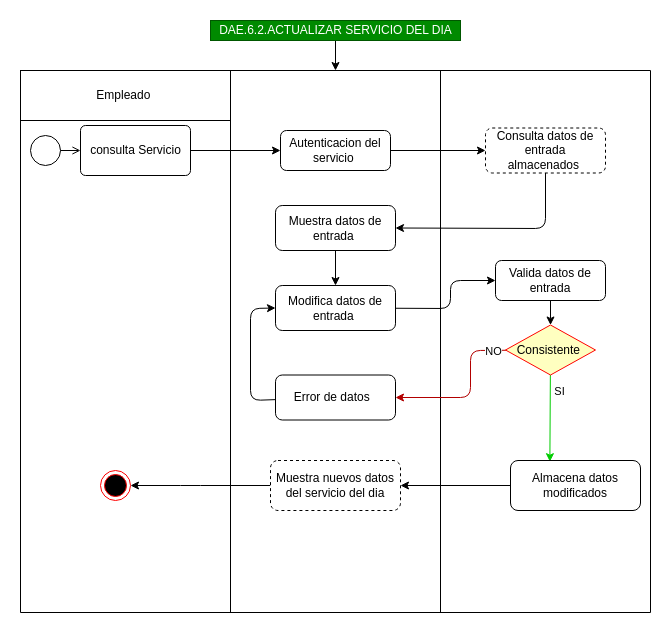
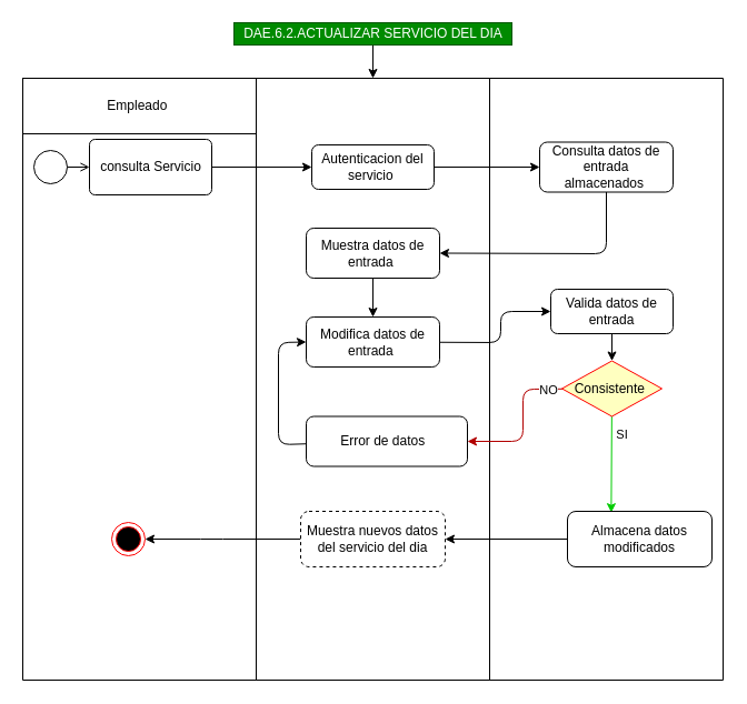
  <mxCell id="0" />
  <mxCell id="1" parent="0" />
  <mxCell id="2" value="" style="shape=table;startSize=0;container=1;collapsible=0;childLayout=tableLayout;" parent="1" vertex="1"><mxGeometry x="20" y="70" width="630" height="542" as="geometry" /></mxCell>
  <mxCell id="3" value="" style="shape=partialRectangle;collapsible=0;dropTarget=0;pointerEvents=0;fillColor=none;top=0;left=0;bottom=0;right=0;points=[[0,0.5],[1,0.5]];portConstraint=eastwest;" parent="2" vertex="1"><mxGeometry width="630" height="50" as="geometry" /></mxCell>
  <mxCell id="4" value="Empleado&amp;nbsp;" style="shape=partialRectangle;html=1;whiteSpace=wrap;connectable=0;overflow=hidden;fillColor=none;top=0;left=0;bottom=0;right=0;pointerEvents=1;" parent="3" vertex="1"><mxGeometry width="210" height="50" as="geometry"><mxRectangle width="210" height="50" as="alternateBounds" /></mxGeometry></mxCell>
  <mxCell id="5" value="" style="shape=partialRectangle;collapsible=0;dropTarget=0;pointerEvents=0;fillColor=none;top=0;left=0;bottom=0;right=0;points=[[0,0.5],[1,0.5]];portConstraint=eastwest;" parent="2" vertex="1"><mxGeometry y="50" width="630" height="492" as="geometry" /></mxCell>
  <mxCell id="6" value="" style="shape=partialRectangle;html=1;whiteSpace=wrap;connectable=0;overflow=hidden;fillColor=none;top=0;left=0;bottom=0;right=0;pointerEvents=1;" parent="5" vertex="1"><mxGeometry width="210" height="492" as="geometry"><mxRectangle width="210" height="492" as="alternateBounds" /></mxGeometry></mxCell>
  <mxCell id="7" value="" style="shape=partialRectangle;html=1;whiteSpace=wrap;connectable=0;overflow=hidden;fillColor=none;top=0;left=0;bottom=0;right=0;pointerEvents=1;" parent="5" vertex="1"><mxGeometry x="210" width="210" height="492" as="geometry"><mxRectangle width="210" height="492" as="alternateBounds" /></mxGeometry></mxCell>
  <mxCell id="8" value="" style="shape=partialRectangle;html=1;whiteSpace=wrap;connectable=0;overflow=hidden;fillColor=none;top=0;left=0;bottom=0;right=0;pointerEvents=1;" parent="5" vertex="1"><mxGeometry x="420" width="210" height="492" as="geometry"><mxRectangle width="210" height="492" as="alternateBounds" /></mxGeometry></mxCell>
  <mxCell id="9" style="edgeStyle=none;html=1;entryX=0;entryY=0.5;entryDx=0;entryDy=0;" parent="1" source="10" target="25" edge="1"><mxGeometry relative="1" as="geometry" /></mxCell>
  <mxCell id="10" value="Autenticacion del servicio&amp;nbsp;" style="rounded=1;whiteSpace=wrap;html=1;fillColor=#FFFFFF;fontColor=#000000;" parent="1" vertex="1"><mxGeometry x="280" y="130" width="110" height="40" as="geometry" /></mxCell>
  <mxCell id="11" style="edgeStyle=none;html=1;" parent="1" source="12" target="10" edge="1"><mxGeometry relative="1" as="geometry" /></mxCell>
  <mxCell id="12" value="&lt;span style=&quot;color: rgb(0 , 0 , 0)&quot;&gt;&amp;nbsp;consulta Servicio&amp;nbsp;&lt;/span&gt;" style="html=1;align=center;verticalAlign=middle;rounded=1;absoluteArcSize=1;arcSize=10;dashed=0;fillColor=#FFFFFF;" parent="1" vertex="1"><mxGeometry x="80" y="125" width="110" height="50" as="geometry" /></mxCell>
  <mxCell id="13" value="" style="ellipse;html=1;fillColor=#FFFFFF;" parent="1" vertex="1"><mxGeometry x="30" y="135" width="30" height="30" as="geometry" /></mxCell>
  <mxCell id="14" value="" style="endArrow=open;html=1;rounded=0;align=center;verticalAlign=top;endFill=0;labelBackgroundColor=none;endSize=6;entryX=0;entryY=0.5;entryDx=0;entryDy=0;" parent="1" source="13" target="12" edge="1"><mxGeometry relative="1" as="geometry"><mxPoint x="90" y="135" as="targetPoint" /></mxGeometry></mxCell>
  <mxCell id="15" value="" style="ellipse;html=1;shape=endState;fillColor=#000000;strokeColor=#ff0000;" parent="1" vertex="1"><mxGeometry x="100" y="470" width="30" height="30" as="geometry" /></mxCell>
  <mxCell id="16" value="" style="edgeStyle=none;html=1;" parent="1" source="17" target="3" edge="1"><mxGeometry relative="1" as="geometry" /></mxCell>
  <mxCell id="17" value="DAE.6.2.ACTUALIZAR SERVICIO DEL DIA" style="text;html=1;resizable=0;autosize=1;align=center;verticalAlign=middle;points=[];rounded=0;fillColor=#008a00;fontColor=#ffffff;strokeColor=#005700;" parent="1" vertex="1"><mxGeometry x="210" y="20" width="250" height="20" as="geometry" /></mxCell>
  <mxCell id="18" style="edgeStyle=none;html=1;entryX=1;entryY=0.5;entryDx=0;entryDy=0;" parent="1" source="19" target="15" edge="1"><mxGeometry relative="1" as="geometry"><Array as="points"><mxPoint x="190" y="485" /></Array><mxPoint x="120" y="422" as="targetPoint" /></mxGeometry></mxCell>
  <mxCell id="19" value="Muestra nuevos datos del servicio del dia" style="whiteSpace=wrap;html=1;fillColor=#FFFFFF;fontColor=#000000;rounded=1;dashed=1;" parent="1" vertex="1"><mxGeometry x="270" y="460" width="130" height="50" as="geometry" /></mxCell>
  <mxCell id="20" style="edgeStyle=none;html=1;entryX=0.5;entryY=0;entryDx=0;entryDy=0;" parent="1" source="21" target="23" edge="1"><mxGeometry relative="1" as="geometry" /></mxCell>
  <mxCell id="21" value="Muestra datos de entrada&amp;nbsp;" style="whiteSpace=wrap;html=1;fillColor=#FFFFFF;fontColor=#000000;rounded=1;" parent="1" vertex="1"><mxGeometry x="275" y="205" width="120" height="45" as="geometry" /></mxCell>
  <mxCell id="22" style="edgeStyle=none;html=1;entryX=0;entryY=0.5;entryDx=0;entryDy=0;" parent="1" source="23" target="27" edge="1"><mxGeometry relative="1" as="geometry"><mxPoint x="490" y="275" as="targetPoint" /><Array as="points"><mxPoint x="450" y="308" /><mxPoint x="450" y="280" /></Array></mxGeometry></mxCell>
  <mxCell id="23" value="Modifica datos de entrada&amp;nbsp;" style="whiteSpace=wrap;html=1;fillColor=#FFFFFF;fontColor=#000000;rounded=1;" parent="1" vertex="1"><mxGeometry x="275" y="285" width="120" height="45" as="geometry" /></mxCell>
  <mxCell id="24" style="edgeStyle=none;html=1;entryX=1;entryY=0.5;entryDx=0;entryDy=0;" parent="1" source="25" target="21" edge="1"><mxGeometry relative="1" as="geometry"><Array as="points"><mxPoint x="545" y="228" /></Array></mxGeometry></mxCell>
- <mxCell id="25" value="Consulta datos de entrada almacenados&amp;nbsp;" style="whiteSpace=wrap;html=1;fillColor=#FFFFFF;fontColor=#000000;rounded=1;dashed=1;" parent="1" vertex="1"><mxGeometry x="485" y="127.5" width="120" height="45" as="geometry" /></mxCell>
+ <mxCell id="25" value="Consulta datos de entrada almacenados&amp;nbsp;" style="whiteSpace=wrap;html=1;fillColor=#FFFFFF;fontColor=#000000;rounded=1;" parent="1" vertex="1"><mxGeometry x="485" y="127.5" width="120" height="45" as="geometry" /></mxCell>
  <mxCell id="26" style="edgeStyle=none;html=1;" parent="1" source="27" target="30" edge="1"><mxGeometry relative="1" as="geometry" /></mxCell>
  <mxCell id="27" value="Valida datos de entrada" style="rounded=1;whiteSpace=wrap;html=1;fillColor=#FFFFFF;fontColor=#000000;" parent="1" vertex="1"><mxGeometry x="495" y="260" width="110" height="40" as="geometry" /></mxCell>
  <mxCell id="28" style="edgeStyle=none;html=1;entryX=0.303;entryY=0.024;entryDx=0;entryDy=0;strokeColor=#00CC00;entryPerimeter=0;" parent="1" source="30" target="34" edge="1"><mxGeometry relative="1" as="geometry"><mxPoint x="555" y="477" as="targetPoint" /></mxGeometry></mxCell>
  <mxCell id="29" style="edgeStyle=none;html=1;entryX=1;entryY=0.5;entryDx=0;entryDy=0;strokeColor=#B20000;fillColor=#e51400;" parent="1" source="30" target="36" edge="1"><mxGeometry relative="1" as="geometry"><Array as="points"><mxPoint x="470" y="350" /><mxPoint x="470" y="397" /></Array><mxPoint x="380" y="432.5" as="targetPoint" /></mxGeometry></mxCell>
  <mxCell id="30" value="&lt;font color=&quot;#000000&quot;&gt;Consistente&amp;nbsp;&lt;/font&gt;" style="rhombus;whiteSpace=wrap;html=1;fillColor=#ffffc0;strokeColor=#ff0000;" parent="1" vertex="1"><mxGeometry x="505" y="324.5" width="90" height="50" as="geometry" /></mxCell>
  <mxCell id="31" value="SI" style="edgeLabel;html=1;align=center;verticalAlign=middle;resizable=0;points=[];" parent="1" vertex="1" connectable="0"><mxGeometry x="429.998" y="280.003" as="geometry"><mxPoint x="129" y="110" as="offset" /></mxGeometry></mxCell>
  <mxCell id="32" value="NO" style="edgeLabel;html=1;align=center;verticalAlign=middle;resizable=0;points=[];" parent="1" vertex="1" connectable="0"><mxGeometry x="363.998" y="240.003" as="geometry"><mxPoint x="129" y="110" as="offset" /></mxGeometry></mxCell>
  <mxCell id="33" style="edgeStyle=none;html=1;entryX=1;entryY=0.5;entryDx=0;entryDy=0;" parent="1" source="34" target="19" edge="1"><mxGeometry relative="1" as="geometry" /></mxCell>
  <mxCell id="34" value="Almacena datos modificados" style="whiteSpace=wrap;html=1;fillColor=#FFFFFF;fontColor=#000000;rounded=1;" parent="1" vertex="1"><mxGeometry x="510" y="460" width="130" height="50" as="geometry" /></mxCell>
  <mxCell id="35" style="edgeStyle=none;html=1;entryX=0;entryY=0.5;entryDx=0;entryDy=0;" parent="1" source="36" target="23" edge="1"><mxGeometry relative="1" as="geometry"><Array as="points"><mxPoint x="250" y="400" /><mxPoint x="250" y="308" /></Array></mxGeometry></mxCell>
- <mxCell id="36" value="Error de datos&amp;nbsp;&amp;nbsp;" style="whiteSpace=wrap;html=1;fillColor=#FFFFFF;fontColor=#000000;rounded=1;" parent="1" vertex="1"><mxGeometry x="275" y="374.5" width="120" height="45" as="geometry" /></mxCell>
+ <mxCell id="36" value="Error de datos&amp;nbsp;&amp;nbsp;" style="whiteSpace=wrap;html=1;fillColor=#FFFFFF;fontColor=#000000;rounded=1;" parent="1" vertex="1"><mxGeometry x="275" y="374.5" width="145" height="45" as="geometry" /></mxCell>
